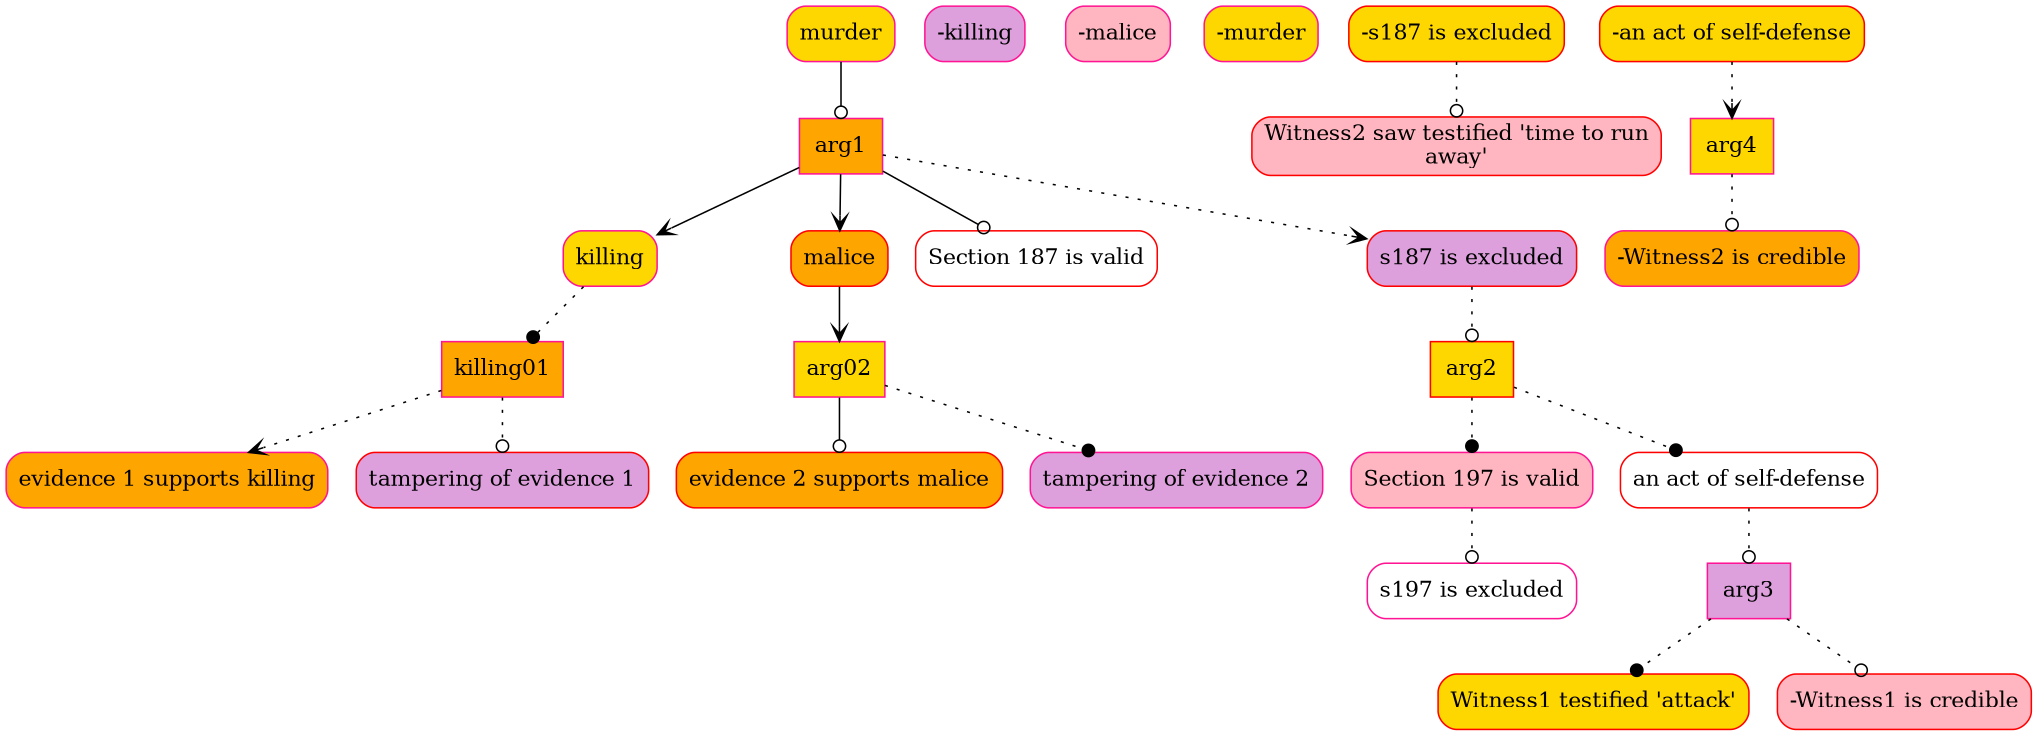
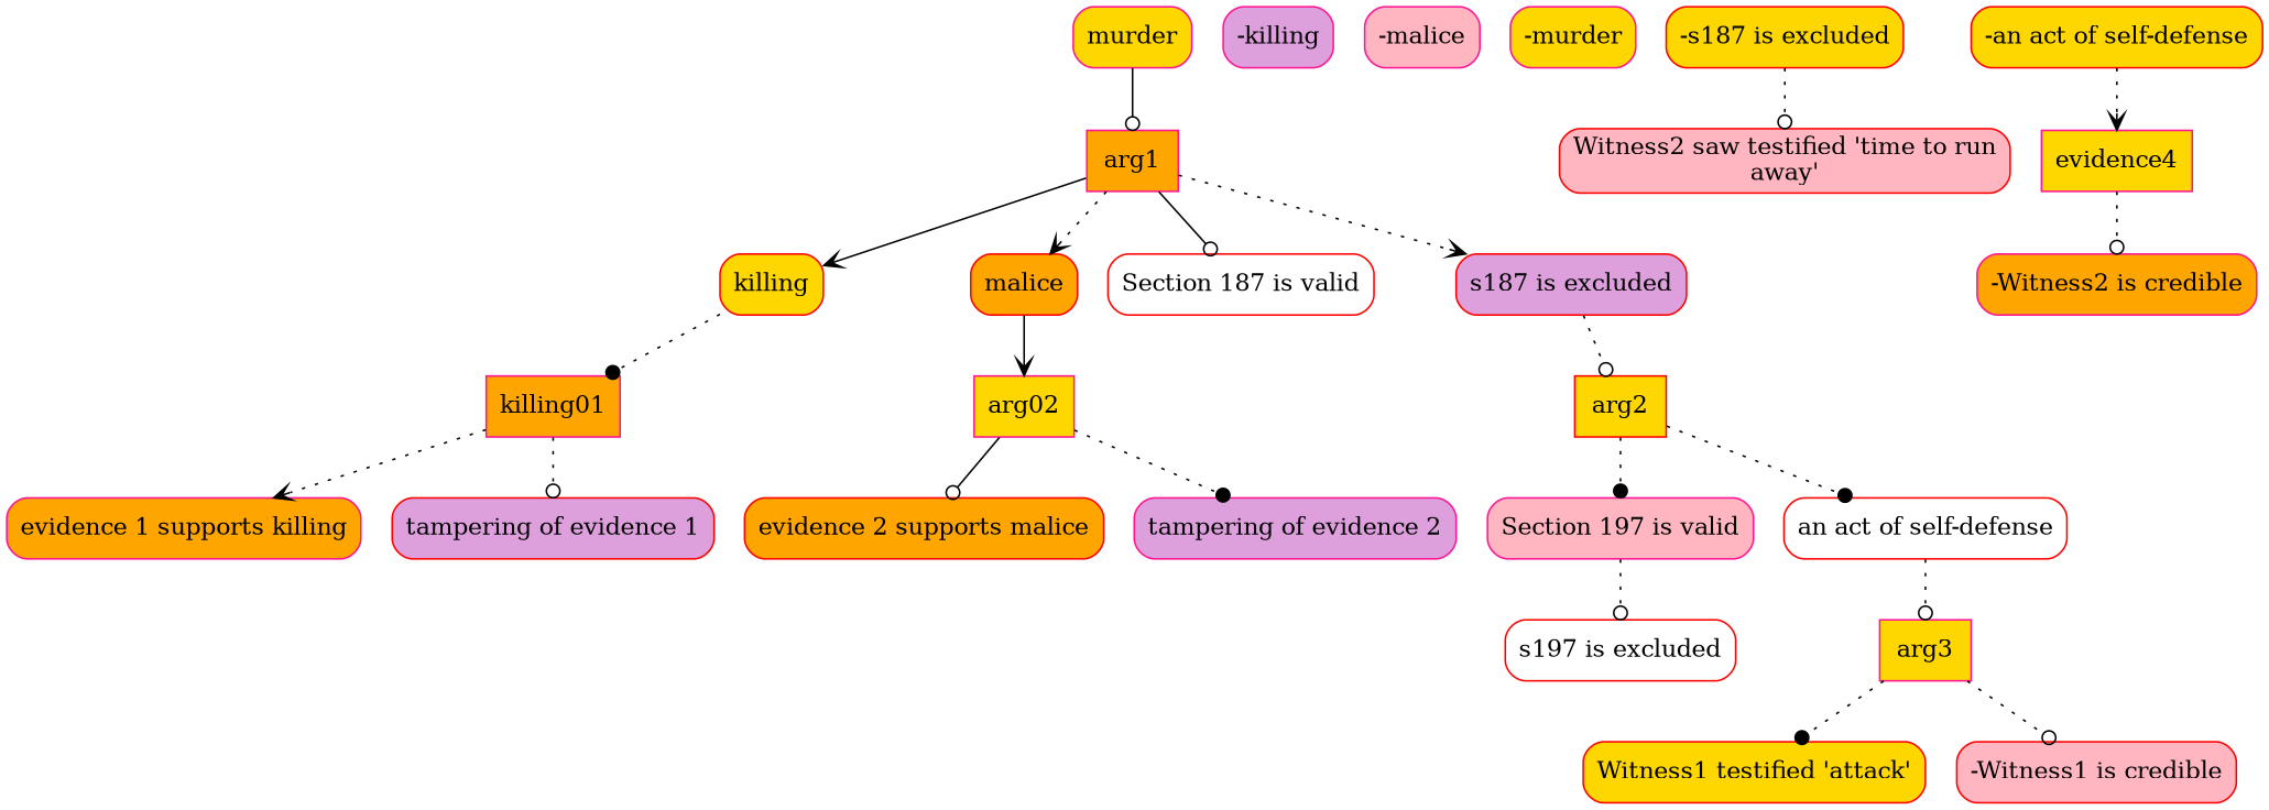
  digraph {
    node [color=deeppink fillcolor=gold fixedsize=false shape=box style="rounded,filled"]
    edge [arrowhead=odot style=dotted]
    n1 [fillcolor=orange label=killing01 style=filled]
    "evidence 1 supports killing" [fillcolor=orange]
    "tampering of evidence 1" [color=red fillcolor=plum]
-   killing
+   killing [color=red]
    "-killing" [fillcolor=plum]
    arg02 [style=filled]
    "evidence 2 supports malice" [color=red fillcolor=orange]
    "tampering of evidence 2" [fillcolor=plum]
    malice [color=red fillcolor=orange]
    "-malice" [fillcolor=lightpink]
    arg1 [fillcolor=orange style=filled]
    "Section 187 is valid" [color=red fillcolor=white]
    "s187 is excluded" [color=red fillcolor=plum]
    arg2 [color=red style=filled]
    murder
    "-murder"
    "Section 197 is valid" [fillcolor=lightpink]
    "an act of self-defense" [color=red fillcolor=white]
-   "s197 is excluded" [fillcolor=white]
-   arg3 [fillcolor=plum style=filled]
+   "s197 is excluded" [color=red fillcolor=white]
+   arg3 [style=filled]
    "-s187 is excluded" [color=red]
    "Witness2 saw testified 'time to run\naway'" [color=red fillcolor=lightpink]
    "Witness1 testified 'attack'" [color=red]
    "-Witness1 is credible" [color=red fillcolor=lightpink]
    "-an act of self-defense" [color=red]
-   arg4 [style=filled]
+   arg4 [style=filled label=evidence4]
    "-Witness2 is credible" [fillcolor=orange]
    n1 -> "evidence 1 supports killing" [arrowhead=vee]
    n1 -> "tampering of evidence 1"
    killing -> n1 [arrowhead=dot]
    arg02 -> "evidence 2 supports malice" [style=solid]
    arg02 -> "tampering of evidence 2" [arrowhead=dot]
    malice -> arg02 [arrowhead=vee style=solid]
    arg1 -> killing [arrowhead=vee style=solid]
-   arg1 -> malice [arrowhead=vee style=solid]
+   arg1 -> malice [arrowhead=vee]
    arg1 -> "Section 187 is valid" [style=solid]
    arg1 -> "s187 is excluded" [arrowhead=vee]
    "s187 is excluded" -> arg2
    arg2 -> "Section 197 is valid" [arrowhead=dot]
    arg2 -> "an act of self-defense" [arrowhead=dot]
    murder -> arg1 [style=solid]
    "Section 197 is valid" -> "s197 is excluded"
    "an act of self-defense" -> arg3
    arg3 -> "Witness1 testified 'attack'" [arrowhead=dot]
    arg3 -> "-Witness1 is credible"
    "-s187 is excluded" -> "Witness2 saw testified 'time to run\naway'"
    "-an act of self-defense" -> arg4 [arrowhead=vee]
    arg4 -> "-Witness2 is credible"
  }
